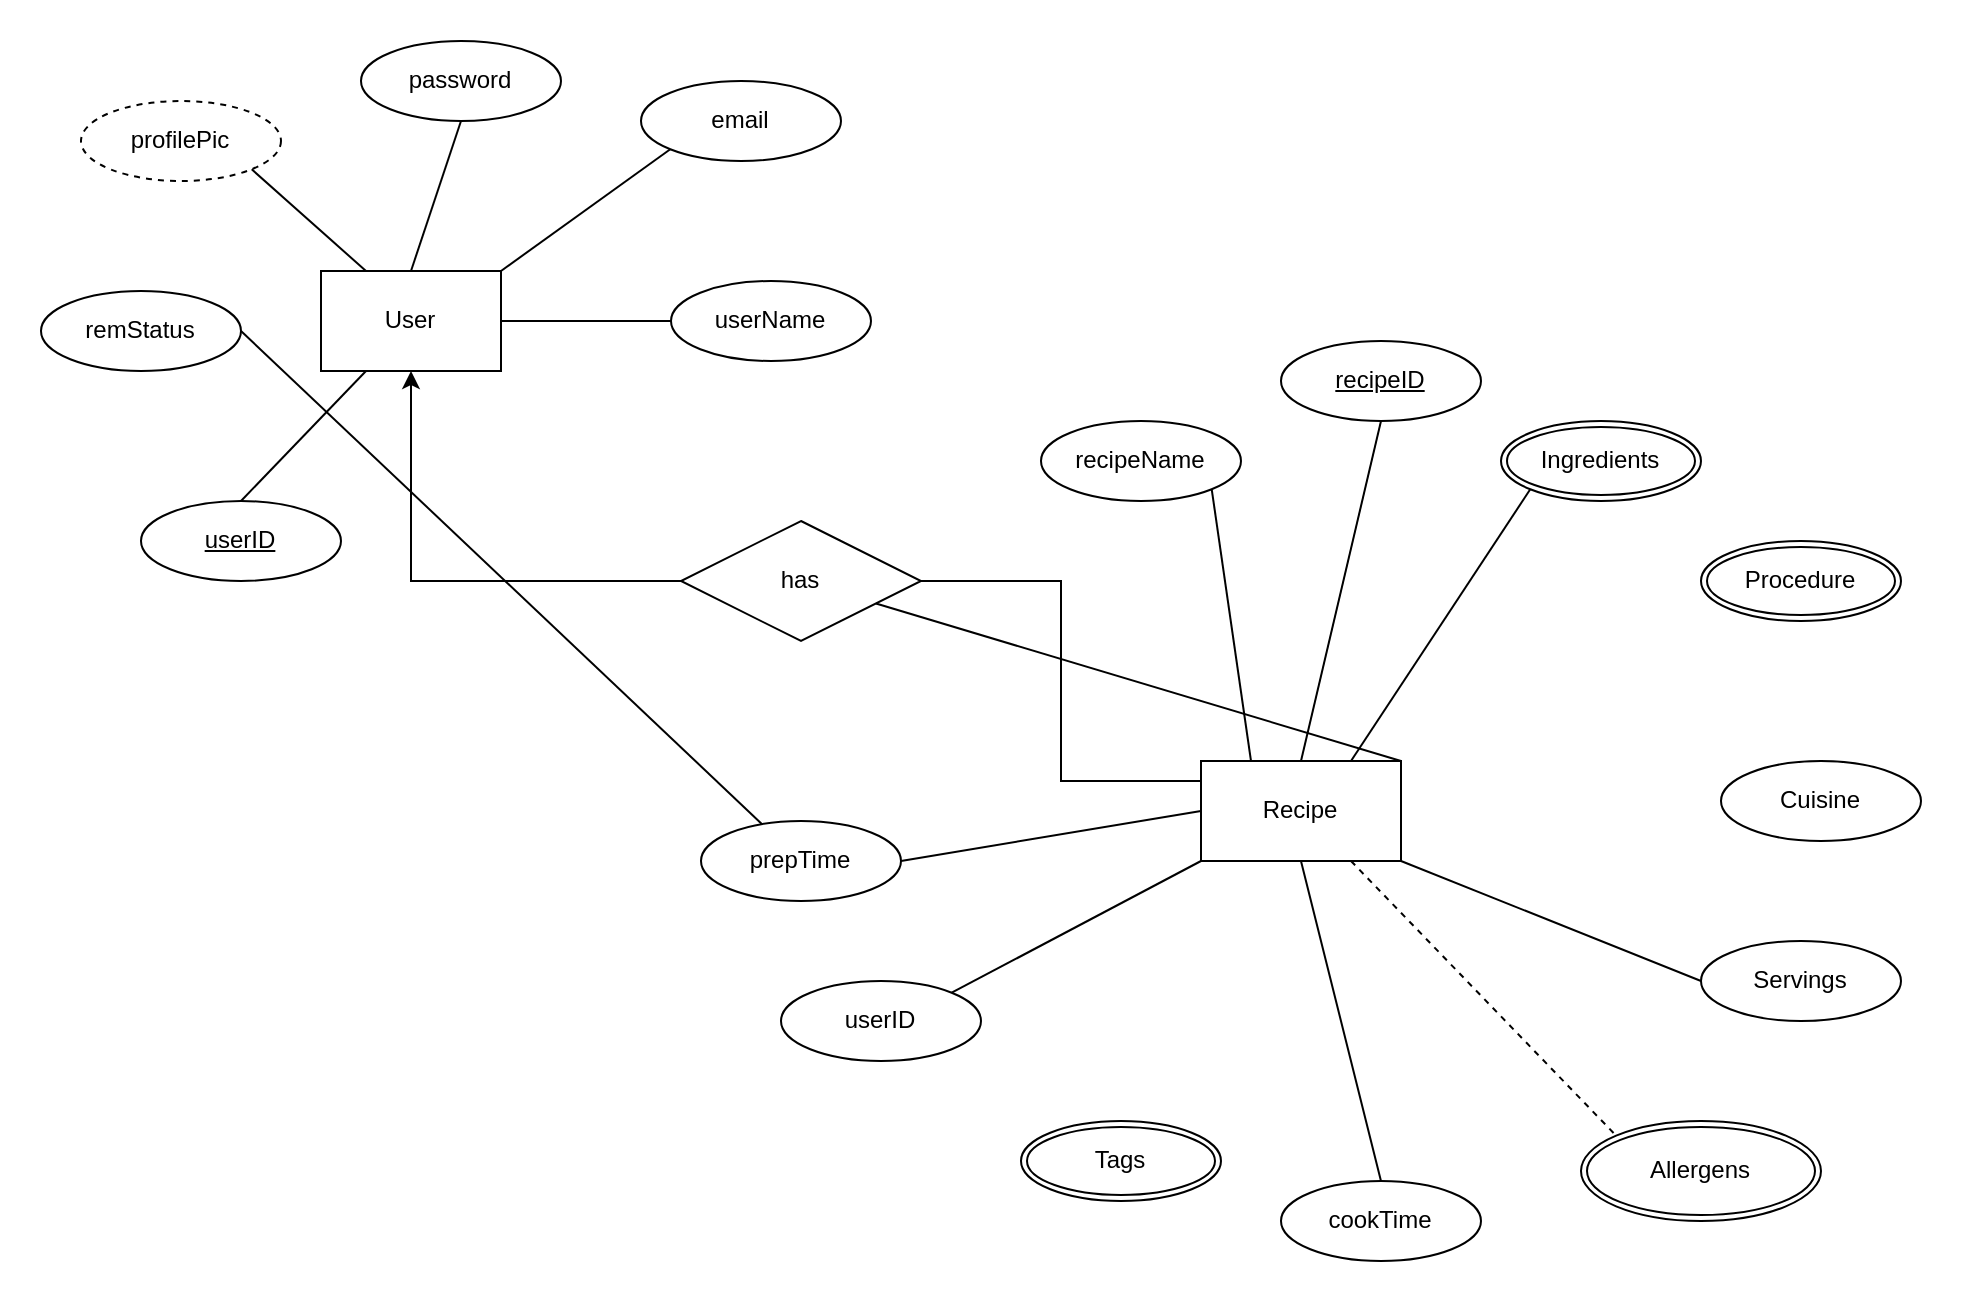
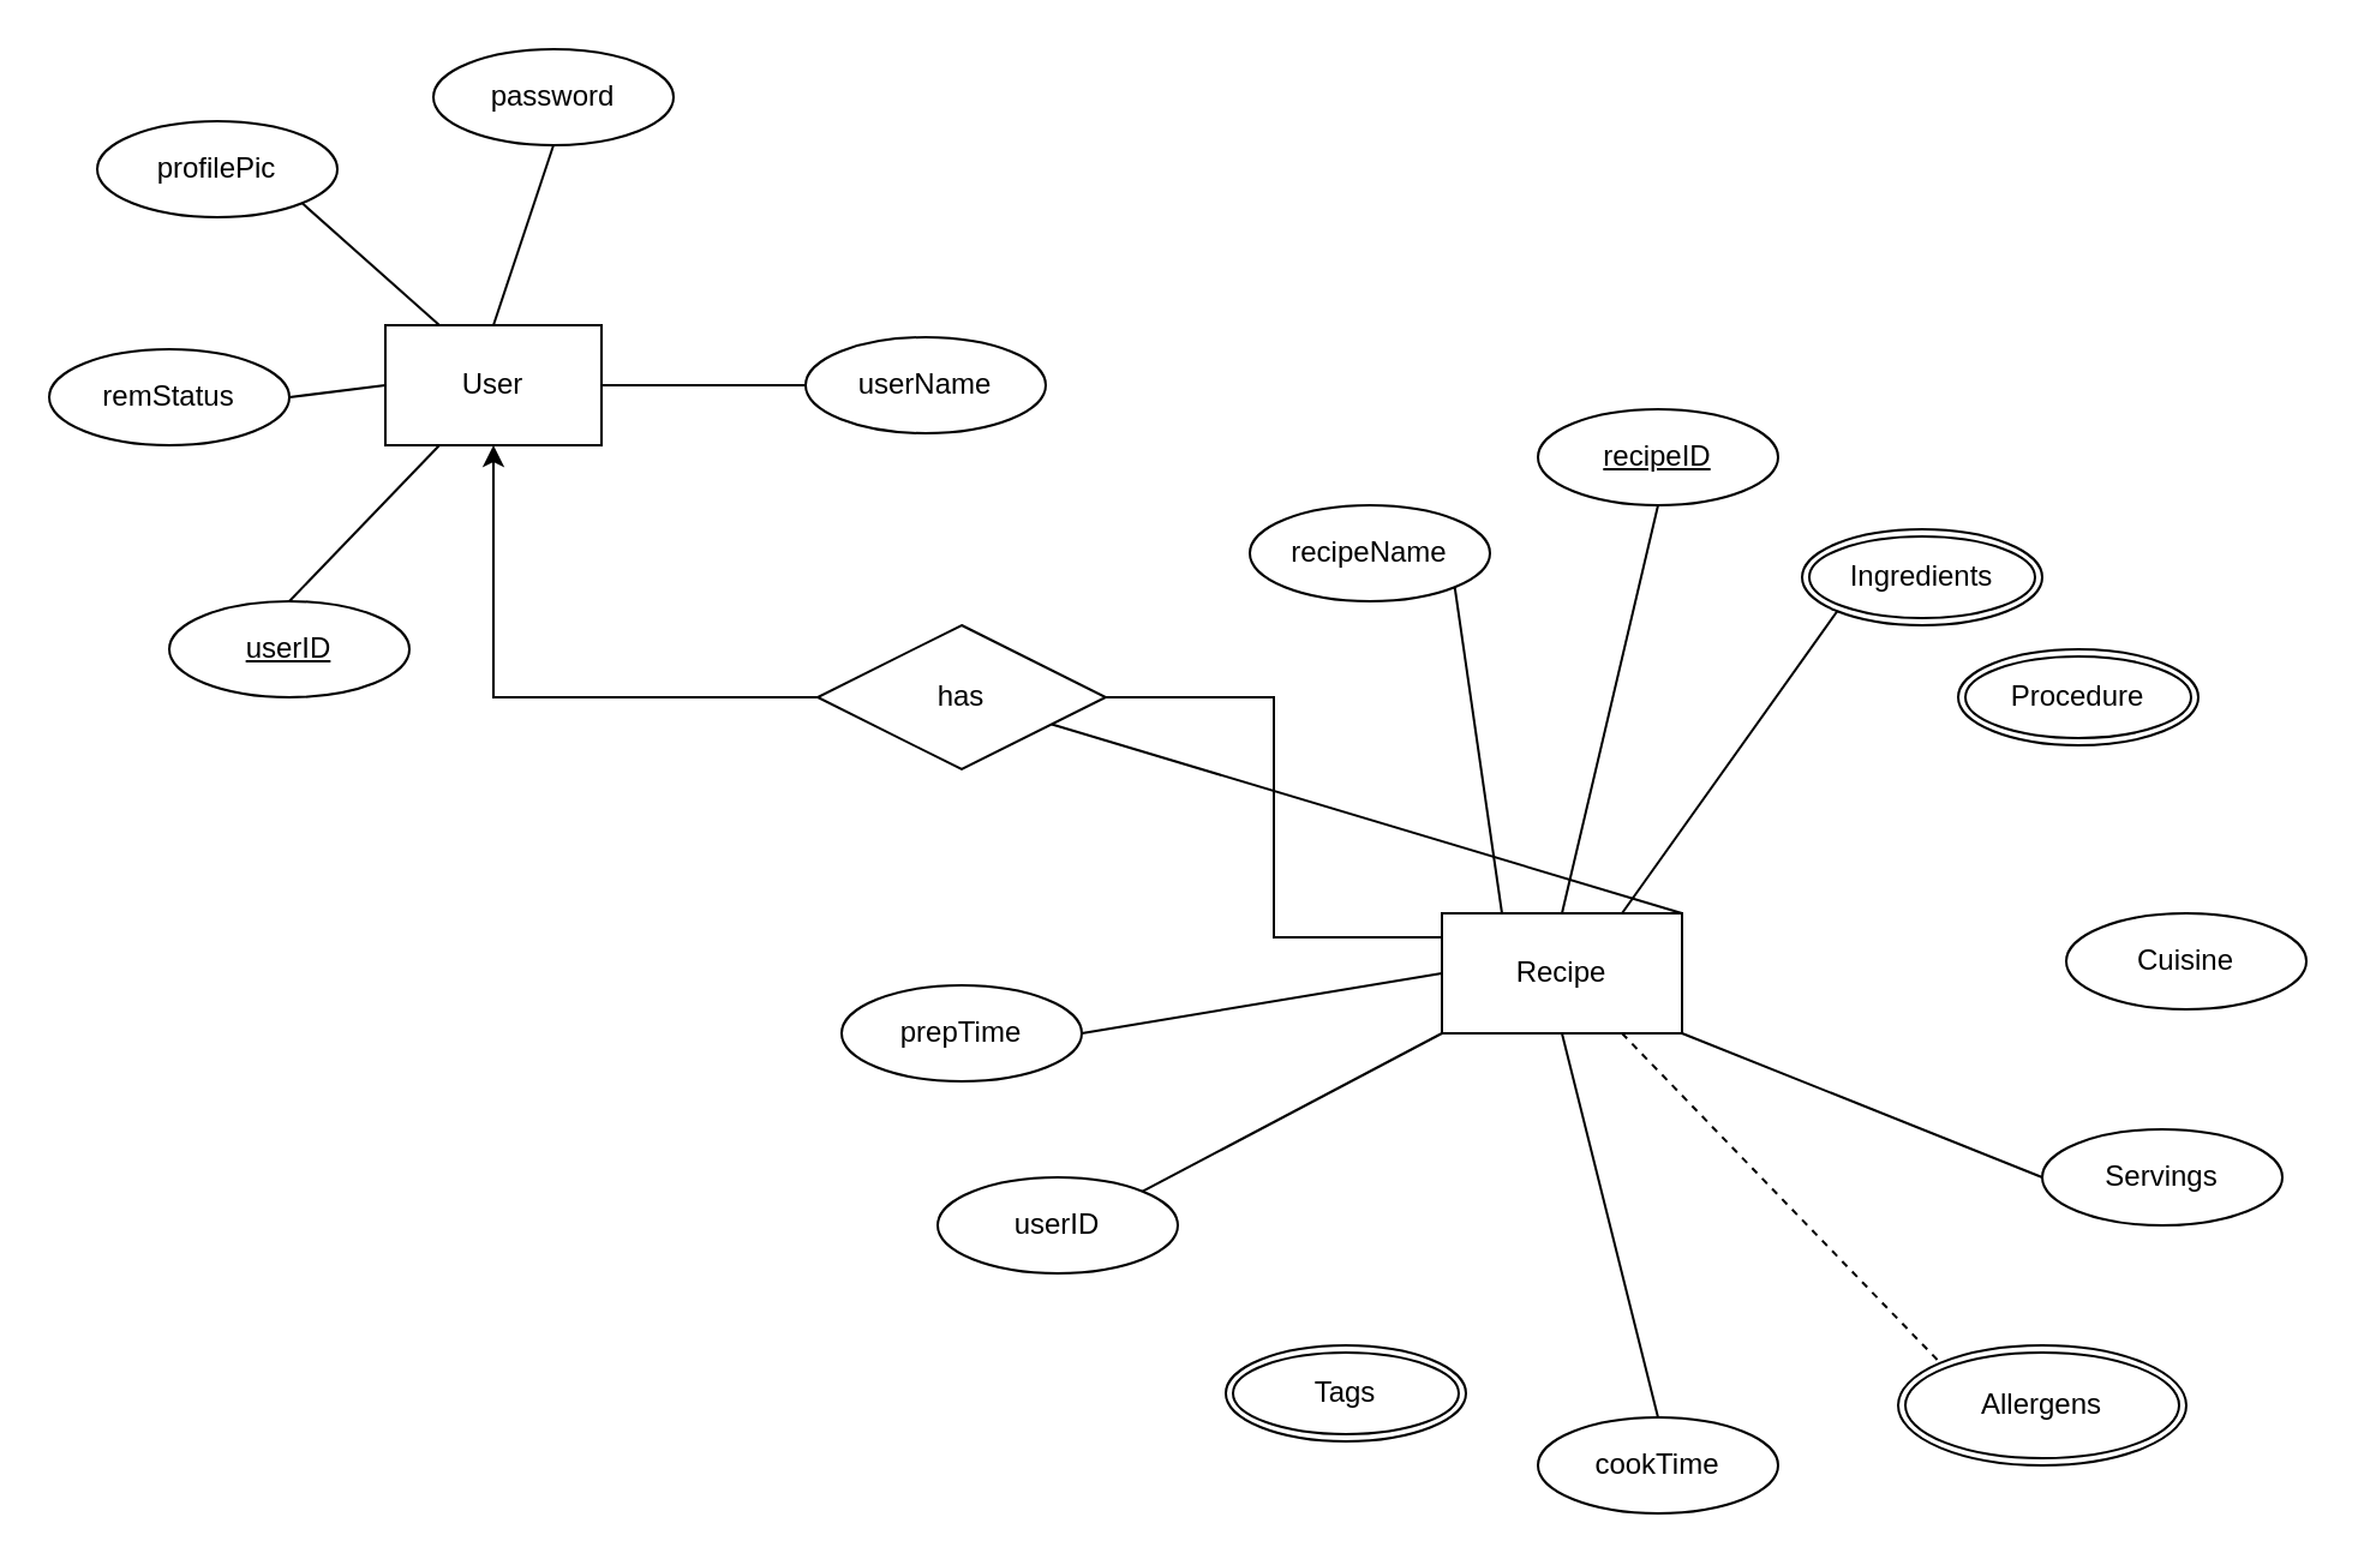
  <mxCell id="0" />
  <mxCell id="1" parent="0" />
  <mxCell id="2" value="password" style="ellipse;whiteSpace=wrap;html=1;align=center;" parent="1" vertex="1"><mxGeometry x="180" y="20" width="100" height="40" as="geometry" /></mxCell>
- <mxCell id="3" value="profilePic" style="ellipse;whiteSpace=wrap;html=1;align=center;dashed=1;" parent="1" vertex="1"><mxGeometry x="40" y="50" width="100" height="40" as="geometry" /></mxCell>
+ <mxCell id="3" value="profilePic" style="ellipse;whiteSpace=wrap;html=1;align=center;" parent="1" vertex="1"><mxGeometry x="40" y="50" width="100" height="40" as="geometry" /></mxCell>
  <mxCell id="4" value="remStatus" style="ellipse;whiteSpace=wrap;html=1;align=center;" parent="1" vertex="1"><mxGeometry x="20" y="145" width="100" height="40" as="geometry" /></mxCell>
  <mxCell id="5" value="userID" style="ellipse;whiteSpace=wrap;html=1;align=center;fontStyle=4;" parent="1" vertex="1"><mxGeometry x="70" y="250" width="100" height="40" as="geometry" /></mxCell>
- <mxCell id="6" value="email" style="ellipse;whiteSpace=wrap;html=1;align=center;" parent="1" vertex="1"><mxGeometry x="320" y="40" width="100" height="40" as="geometry" /></mxCell>
  <mxCell id="7" value="recipeID" style="ellipse;whiteSpace=wrap;html=1;align=center;fontStyle=4;" parent="1" vertex="1"><mxGeometry x="640" y="170" width="100" height="40" as="geometry" /></mxCell>
  <mxCell id="8" value="recipeName" style="ellipse;whiteSpace=wrap;html=1;align=center;" parent="1" vertex="1"><mxGeometry x="520" y="210" width="100" height="40" as="geometry" /></mxCell>
  <mxCell id="9" value="Cuisine" style="ellipse;whiteSpace=wrap;html=1;align=center;" parent="1" vertex="1"><mxGeometry x="860" y="380" width="100" height="40" as="geometry" /></mxCell>
  <mxCell id="10" value="Servings" style="ellipse;whiteSpace=wrap;html=1;align=center;" parent="1" vertex="1"><mxGeometry x="850" y="470" width="100" height="40" as="geometry" /></mxCell>
  <mxCell id="11" value="cookTime" style="ellipse;whiteSpace=wrap;html=1;align=center;" parent="1" vertex="1"><mxGeometry x="640" y="590" width="100" height="40" as="geometry" /></mxCell>
  <mxCell id="12" value="prepTime" style="ellipse;whiteSpace=wrap;html=1;align=center;" parent="1" vertex="1"><mxGeometry x="350" y="410" width="100" height="40" as="geometry" /></mxCell>
  <mxCell id="13" value="userID" style="ellipse;whiteSpace=wrap;html=1;align=center;" parent="1" vertex="1"><mxGeometry x="390" y="490" width="100" height="40" as="geometry" /></mxCell>
  <mxCell id="14" style="edgeStyle=orthogonalEdgeStyle;rounded=0;orthogonalLoop=1;jettySize=auto;html=1;exitX=0;exitY=0.5;exitDx=0;exitDy=0;entryX=0.5;entryY=1;entryDx=0;entryDy=0;" parent="1" source="15" target="35" edge="1"><mxGeometry relative="1" as="geometry"><mxPoint x="235" y="180" as="targetPoint" /></mxGeometry></mxCell>
  <mxCell id="15" value="has" style="shape=rhombus;perimeter=rhombusPerimeter;whiteSpace=wrap;html=1;align=center;" parent="1" vertex="1"><mxGeometry x="340" y="260" width="120" height="60" as="geometry" /></mxCell>
  <mxCell id="16" value="" style="endArrow=none;html=1;rounded=0;exitX=1;exitY=0.5;exitDx=0;exitDy=0;entryX=0;entryY=0.25;entryDx=0;entryDy=0;" parent="1" source="15" edge="1"><mxGeometry relative="1" as="geometry"><mxPoint x="430" y="370" as="sourcePoint" /><mxPoint x="610" y="390" as="targetPoint" /><Array as="points"><mxPoint x="530" y="290" /><mxPoint x="530" y="390" /></Array></mxGeometry></mxCell>
  <mxCell id="17" value="" style="endArrow=none;html=1;rounded=0;exitX=0.5;exitY=1;exitDx=0;exitDy=0;entryX=0.5;entryY=0;entryDx=0;entryDy=0;" parent="1" source="2" target="35" edge="1"><mxGeometry relative="1" as="geometry"><mxPoint x="190" y="110" as="sourcePoint" /><mxPoint x="210" y="140" as="targetPoint" /></mxGeometry></mxCell>
  <mxCell id="18" value="" style="endArrow=none;html=1;rounded=0;exitX=1;exitY=1;exitDx=0;exitDy=0;entryX=0.25;entryY=0;entryDx=0;entryDy=0;" parent="1" source="3" target="35" edge="1"><mxGeometry relative="1" as="geometry"><mxPoint x="100" y="210" as="sourcePoint" /><mxPoint x="185" y="140" as="targetPoint" /></mxGeometry></mxCell>
- <mxCell id="19" value="" style="endArrow=none;html=1;rounded=0;exitX=1;exitY=0.5;exitDx=0;exitDy=0;" parent="1" source="4" target="12" edge="1"><mxGeometry relative="1" as="geometry"><mxPoint x="100" y="230" as="sourcePoint" /><mxPoint x="160" y="160" as="targetPoint" /></mxGeometry></mxCell>
+ <mxCell id="19" value="" style="endArrow=none;html=1;rounded=0;exitX=1;exitY=0.5;exitDx=0;exitDy=0;entryX=0;entryY=0.5;entryDx=0;entryDy=0;" parent="1" source="4" target="35" edge="1"><mxGeometry relative="1" as="geometry"><mxPoint x="100" y="230" as="sourcePoint" /><mxPoint x="160" y="160" as="targetPoint" /></mxGeometry></mxCell>
  <mxCell id="20" value="" style="endArrow=none;html=1;rounded=0;exitX=0.25;exitY=1;exitDx=0;exitDy=0;entryX=0.5;entryY=0;entryDx=0;entryDy=0;" parent="1" source="35" target="5" edge="1"><mxGeometry relative="1" as="geometry"><mxPoint x="185" y="180" as="sourcePoint" /><mxPoint x="280" y="220" as="targetPoint" /></mxGeometry></mxCell>
- <mxCell id="21" value="" style="endArrow=none;html=1;rounded=0;exitX=0;exitY=1;exitDx=0;exitDy=0;entryX=1;entryY=0;entryDx=0;entryDy=0;" parent="1" source="6" target="35" edge="1"><mxGeometry relative="1" as="geometry"><mxPoint x="330" y="210" as="sourcePoint" /><mxPoint x="260" y="160" as="targetPoint" /></mxGeometry></mxCell>
  <mxCell id="22" value="" style="endArrow=none;html=1;rounded=0;exitX=1;exitY=1;exitDx=0;exitDy=0;entryX=0.25;entryY=0;entryDx=0;entryDy=0;" parent="1" source="8" target="36" edge="1"><mxGeometry relative="1" as="geometry"><mxPoint x="590" y="320" as="sourcePoint" /><mxPoint x="635" y="380" as="targetPoint" /></mxGeometry></mxCell>
  <mxCell id="23" value="" style="endArrow=none;html=1;rounded=0;exitX=0.5;exitY=1;exitDx=0;exitDy=0;entryX=0.5;entryY=0;entryDx=0;entryDy=0;" parent="1" source="7" target="36" edge="1"><mxGeometry relative="1" as="geometry"><mxPoint x="670" y="330" as="sourcePoint" /><mxPoint x="660" y="380" as="targetPoint" /></mxGeometry></mxCell>
  <mxCell id="24" value="" style="endArrow=none;html=1;rounded=0;exitX=0;exitY=1;exitDx=0;exitDy=0;entryX=0.75;entryY=0;entryDx=0;entryDy=0;" parent="1" source="32" target="36" edge="1"><mxGeometry relative="1" as="geometry"><mxPoint x="764.746" y="264.183" as="sourcePoint" /><mxPoint x="685" y="380" as="targetPoint" /></mxGeometry></mxCell>
  <mxCell id="25" value="" style="endArrow=none;html=1;rounded=0;exitX=1;exitY=0;exitDx=0;exitDy=0;" parent="1" source="36" target="15" edge="1"><mxGeometry relative="1" as="geometry"><mxPoint x="710" y="380" as="sourcePoint" /><mxPoint x="854.767" y="304.191" as="targetPoint" /></mxGeometry></mxCell>
  <mxCell id="26" value="" style="endArrow=none;html=1;rounded=0;exitX=1;exitY=1;exitDx=0;exitDy=0;entryX=0;entryY=0.5;entryDx=0;entryDy=0;" parent="1" source="36" target="10" edge="1"><mxGeometry relative="1" as="geometry"><mxPoint x="710" y="420" as="sourcePoint" /><mxPoint x="820" y="470" as="targetPoint" /></mxGeometry></mxCell>
  <mxCell id="27" value="" style="endArrow=none;html=1;rounded=0;exitX=0.75;exitY=1;exitDx=0;exitDy=0;entryX=0;entryY=0;entryDx=0;entryDy=0;dashed=1;" parent="1" source="36" target="33" edge="1"><mxGeometry relative="1" as="geometry"><mxPoint x="685" y="420" as="sourcePoint" /><mxPoint x="820" y="550" as="targetPoint" /></mxGeometry></mxCell>
  <mxCell id="28" value="" style="endArrow=none;html=1;rounded=0;exitX=0.5;exitY=1;exitDx=0;exitDy=0;entryX=0.5;entryY=0;entryDx=0;entryDy=0;" parent="1" source="36" target="11" edge="1"><mxGeometry relative="1" as="geometry"><mxPoint x="660" y="420" as="sourcePoint" /><mxPoint x="780" y="530" as="targetPoint" /></mxGeometry></mxCell>
  <mxCell id="29" value="" style="endArrow=none;html=1;rounded=0;exitX=0;exitY=1;exitDx=0;exitDy=0;entryX=1;entryY=0;entryDx=0;entryDy=0;" parent="1" source="36" target="13" edge="1"><mxGeometry relative="1" as="geometry"><mxPoint x="610" y="410" as="sourcePoint" /><mxPoint x="680" y="509.71" as="targetPoint" /></mxGeometry></mxCell>
  <mxCell id="30" value="" style="endArrow=none;html=1;rounded=0;entryX=0;entryY=0.5;entryDx=0;entryDy=0;exitX=1;exitY=0.5;exitDx=0;exitDy=0;" parent="1" source="12" target="36" edge="1"><mxGeometry relative="1" as="geometry"><mxPoint x="300" y="480" as="sourcePoint" /><mxPoint x="610" y="400" as="targetPoint" /></mxGeometry></mxCell>
  <mxCell id="31" value="Tags" style="ellipse;shape=doubleEllipse;margin=3;whiteSpace=wrap;html=1;align=center;" parent="1" vertex="1"><mxGeometry x="510" y="560" width="100" height="40" as="geometry" /></mxCell>
- <mxCell id="32" value="Ingredients" style="ellipse;shape=doubleEllipse;margin=3;whiteSpace=wrap;html=1;align=center;" parent="1" vertex="1"><mxGeometry x="750" y="210" width="100" height="40" as="geometry" /></mxCell>
+ <mxCell id="32" value="Ingredients" style="ellipse;shape=doubleEllipse;margin=3;whiteSpace=wrap;html=1;align=center;" parent="1" vertex="1"><mxGeometry x="750" y="220" width="100" height="40" as="geometry" /></mxCell>
  <mxCell id="33" value="Allergens" style="ellipse;shape=doubleEllipse;margin=3;whiteSpace=wrap;html=1;align=center;" parent="1" vertex="1"><mxGeometry x="790" y="560" width="120" height="50" as="geometry" /></mxCell>
- <mxCell id="34" value="Procedure" style="ellipse;shape=doubleEllipse;margin=3;whiteSpace=wrap;html=1;align=center;" parent="1" vertex="1"><mxGeometry x="850" y="270" width="100" height="40" as="geometry" /></mxCell>
+ <mxCell id="34" value="Procedure" style="ellipse;shape=doubleEllipse;margin=3;whiteSpace=wrap;html=1;align=center;" parent="1" vertex="1"><mxGeometry x="815" y="270" width="100" height="40" as="geometry" /></mxCell>
  <mxCell id="35" value="&lt;span&gt;User&lt;/span&gt;" style="rounded=0;whiteSpace=wrap;html=1;" parent="1" vertex="1"><mxGeometry x="160" y="135" width="90" height="50" as="geometry" /></mxCell>
  <mxCell id="36" value="&lt;span&gt;Recipe&lt;/span&gt;" style="rounded=0;whiteSpace=wrap;html=1;" parent="1" vertex="1"><mxGeometry x="600" y="380" width="100" height="50" as="geometry" /></mxCell>
  <mxCell id="37" value="userName" style="ellipse;whiteSpace=wrap;html=1;align=center;" vertex="1" parent="1"><mxGeometry x="335" y="140" width="100" height="40" as="geometry" /></mxCell>
  <mxCell id="38" value="" style="endArrow=none;html=1;rounded=0;exitX=1;exitY=0.5;exitDx=0;exitDy=0;entryX=0;entryY=0.5;entryDx=0;entryDy=0;" edge="1" parent="1" source="35" target="37"><mxGeometry relative="1" as="geometry"><mxPoint x="300" y="210" as="sourcePoint" /><mxPoint x="460" y="210" as="targetPoint" /></mxGeometry></mxCell>
